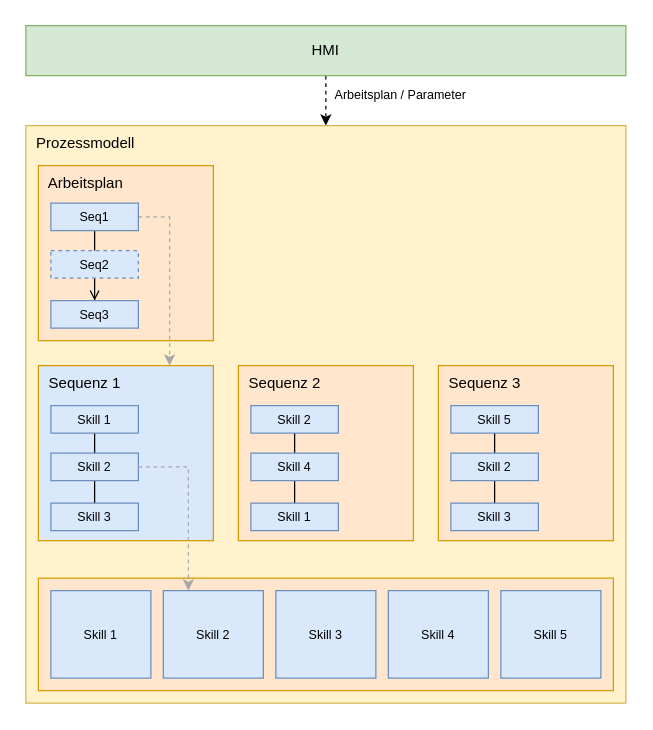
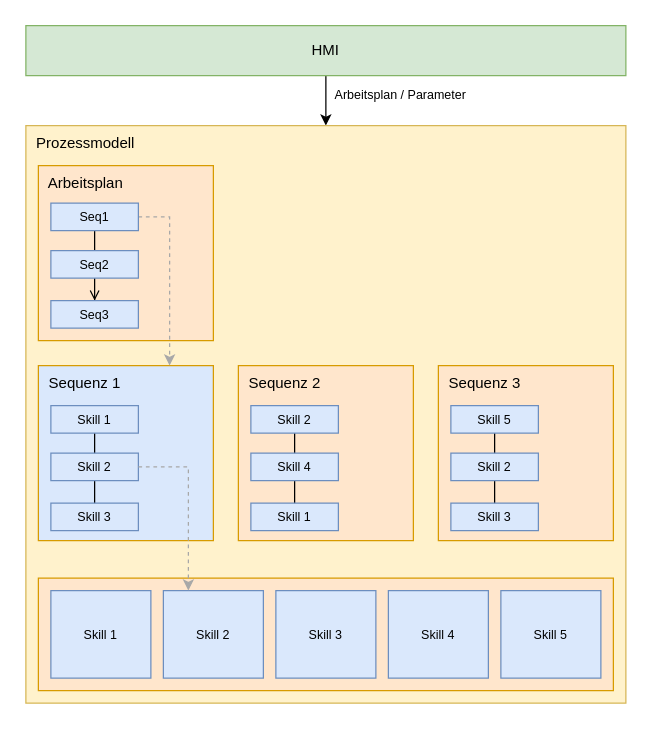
  <mxCell id="0" />
  <mxCell id="1" parent="0" />
- <mxCell id="2" style="edgeStyle=orthogonalEdgeStyle;rounded=0;orthogonalLoop=1;jettySize=auto;html=1;entryX=0.5;entryY=0;entryDx=0;entryDy=0;dashed=1;" edge="1" parent="1" source="3" target="4"><mxGeometry relative="1" as="geometry" /></mxCell>
+ <mxCell id="2" style="edgeStyle=orthogonalEdgeStyle;rounded=0;orthogonalLoop=1;jettySize=auto;html=1;entryX=0.5;entryY=0;entryDx=0;entryDy=0;" edge="1" parent="1" source="3" target="4"><mxGeometry relative="1" as="geometry" /></mxCell>
  <mxCell id="3" value="HMI" style="rounded=0;whiteSpace=wrap;html=1;fillColor=#d5e8d4;strokeColor=#82b366;" vertex="1" parent="1"><mxGeometry x="20" y="20" width="480" height="40" as="geometry" /></mxCell>
  <mxCell id="4" value="&amp;nbsp; Prozessmodell" style="rounded=0;whiteSpace=wrap;html=1;fillColor=#fff2cc;strokeColor=#d6b656;align=left;verticalAlign=top;" vertex="1" parent="1"><mxGeometry x="20" y="100" width="480" height="462" as="geometry" /></mxCell>
  <mxCell id="5" value="&amp;nbsp; Sequenz 1" style="rounded=0;whiteSpace=wrap;html=1;align=left;verticalAlign=top;fillColor=#dae8fc;strokeColor=#d79b00;" vertex="1" parent="1"><mxGeometry x="30" y="292" width="140" height="140" as="geometry" /></mxCell>
  <mxCell id="6" value="&amp;nbsp; Arbeitsplan" style="rounded=0;whiteSpace=wrap;html=1;align=left;verticalAlign=top;fillColor=#ffe6cc;strokeColor=#d79b00;" vertex="1" parent="1"><mxGeometry x="30" y="132" width="140" height="140" as="geometry" /></mxCell>
  <mxCell id="7" style="edgeStyle=orthogonalEdgeStyle;rounded=0;orthogonalLoop=1;jettySize=auto;html=1;endArrow=none;endFill=0;" edge="1" parent="1" source="8" target="10"><mxGeometry relative="1" as="geometry" /></mxCell>
  <mxCell id="8" value="Skill 1" style="rounded=0;whiteSpace=wrap;html=1;fillColor=#dae8fc;strokeColor=#6c8ebf;fontSize=10;" vertex="1" parent="1"><mxGeometry x="40" y="324" width="70" height="22" as="geometry" /></mxCell>
  <mxCell id="9" style="edgeStyle=orthogonalEdgeStyle;rounded=0;orthogonalLoop=1;jettySize=auto;html=1;endArrow=none;endFill=0;" edge="1" parent="1" source="10" target="11"><mxGeometry relative="1" as="geometry" /></mxCell>
  <mxCell id="10" value="Skill 2" style="rounded=0;whiteSpace=wrap;html=1;fillColor=#dae8fc;strokeColor=#6c8ebf;fontSize=10;" vertex="1" parent="1"><mxGeometry x="40" y="362" width="70" height="22" as="geometry" /></mxCell>
  <mxCell id="11" value="Skill 3" style="rounded=0;whiteSpace=wrap;html=1;fillColor=#dae8fc;strokeColor=#6c8ebf;fontSize=10;" vertex="1" parent="1"><mxGeometry x="40" y="402" width="70" height="22" as="geometry" /></mxCell>
  <mxCell id="12" value="&amp;nbsp; Sequenz 3" style="rounded=0;whiteSpace=wrap;html=1;align=left;verticalAlign=top;fillColor=#ffe6cc;strokeColor=#d79b00;" vertex="1" parent="1"><mxGeometry x="350" y="292" width="140" height="140" as="geometry" /></mxCell>
  <mxCell id="13" style="edgeStyle=orthogonalEdgeStyle;rounded=0;orthogonalLoop=1;jettySize=auto;html=1;endArrow=none;endFill=0;" edge="1" parent="1" source="14" target="16"><mxGeometry relative="1" as="geometry" /></mxCell>
  <mxCell id="14" value="Skill 5" style="rounded=0;whiteSpace=wrap;html=1;fillColor=#dae8fc;strokeColor=#6c8ebf;fontSize=10;" vertex="1" parent="1"><mxGeometry x="360" y="324" width="70" height="22" as="geometry" /></mxCell>
  <mxCell id="15" style="edgeStyle=orthogonalEdgeStyle;rounded=0;orthogonalLoop=1;jettySize=auto;html=1;endArrow=none;endFill=0;" edge="1" parent="1" source="16" target="17"><mxGeometry relative="1" as="geometry" /></mxCell>
  <mxCell id="16" value="Skill 2" style="rounded=0;whiteSpace=wrap;html=1;fillColor=#dae8fc;strokeColor=#6c8ebf;fontSize=10;" vertex="1" parent="1"><mxGeometry x="360" y="362" width="70" height="22" as="geometry" /></mxCell>
  <mxCell id="17" value="Skill 3" style="rounded=0;whiteSpace=wrap;html=1;fillColor=#dae8fc;strokeColor=#6c8ebf;fontSize=10;" vertex="1" parent="1"><mxGeometry x="360" y="402" width="70" height="22" as="geometry" /></mxCell>
  <mxCell id="18" value="&amp;nbsp; Sequenz 2" style="rounded=0;whiteSpace=wrap;html=1;align=left;verticalAlign=top;fillColor=#ffe6cc;strokeColor=#d79b00;" vertex="1" parent="1"><mxGeometry x="190" y="292" width="140" height="140" as="geometry" /></mxCell>
  <mxCell id="19" style="edgeStyle=orthogonalEdgeStyle;rounded=0;orthogonalLoop=1;jettySize=auto;html=1;endArrow=none;endFill=0;" edge="1" parent="1" source="20" target="22"><mxGeometry relative="1" as="geometry" /></mxCell>
  <mxCell id="20" value="Skill 2" style="rounded=0;whiteSpace=wrap;html=1;fillColor=#dae8fc;strokeColor=#6c8ebf;fontSize=10;" vertex="1" parent="1"><mxGeometry x="200" y="324" width="70" height="22" as="geometry" /></mxCell>
  <mxCell id="21" style="edgeStyle=orthogonalEdgeStyle;rounded=0;orthogonalLoop=1;jettySize=auto;html=1;endArrow=none;endFill=0;" edge="1" parent="1" source="22" target="23"><mxGeometry relative="1" as="geometry" /></mxCell>
  <mxCell id="22" value="Skill 4" style="rounded=0;whiteSpace=wrap;html=1;fillColor=#dae8fc;strokeColor=#6c8ebf;fontSize=10;" vertex="1" parent="1"><mxGeometry x="200" y="362" width="70" height="22" as="geometry" /></mxCell>
  <mxCell id="23" value="Skill 1" style="rounded=0;whiteSpace=wrap;html=1;fillColor=#dae8fc;strokeColor=#6c8ebf;fontSize=10;" vertex="1" parent="1"><mxGeometry x="200" y="402" width="70" height="22" as="geometry" /></mxCell>
  <mxCell id="24" style="edgeStyle=orthogonalEdgeStyle;rounded=0;orthogonalLoop=1;jettySize=auto;html=1;endArrow=none;endFill=0;" edge="1" parent="1" source="26" target="28"><mxGeometry relative="1" as="geometry" /></mxCell>
  <mxCell id="25" style="edgeStyle=orthogonalEdgeStyle;rounded=0;orthogonalLoop=1;jettySize=auto;html=1;entryX=0.75;entryY=0;entryDx=0;entryDy=0;strokeColor=#A8A8A8;dashed=1;" edge="1" parent="1" source="26" target="5"><mxGeometry relative="1" as="geometry"><Array as="points"><mxPoint x="135" y="173" /></Array></mxGeometry></mxCell>
  <mxCell id="26" value="Seq1" style="rounded=0;whiteSpace=wrap;html=1;fillColor=#dae8fc;strokeColor=#6c8ebf;fontSize=10;" vertex="1" parent="1"><mxGeometry x="40" y="162" width="70" height="22" as="geometry" /></mxCell>
  <mxCell id="27" style="edgeStyle=orthogonalEdgeStyle;rounded=0;orthogonalLoop=1;jettySize=auto;html=1;endArrow=open;endFill=0;" edge="1" parent="1" source="28" target="29"><mxGeometry relative="1" as="geometry" /></mxCell>
- <mxCell id="28" value="Seq2" style="rounded=0;whiteSpace=wrap;html=1;fillColor=#dae8fc;strokeColor=#6c8ebf;fontSize=10;dashed=1;" vertex="1" parent="1"><mxGeometry x="40" y="200" width="70" height="22" as="geometry" /></mxCell>
+ <mxCell id="28" value="Seq2" style="rounded=0;whiteSpace=wrap;html=1;fillColor=#dae8fc;strokeColor=#6c8ebf;fontSize=10;" vertex="1" parent="1"><mxGeometry x="40" y="200" width="70" height="22" as="geometry" /></mxCell>
  <mxCell id="29" value="Seq3" style="rounded=0;whiteSpace=wrap;html=1;fillColor=#dae8fc;strokeColor=#6c8ebf;fontSize=10;" vertex="1" parent="1"><mxGeometry x="40" y="240" width="70" height="22" as="geometry" /></mxCell>
  <mxCell id="30" value="" style="rounded=0;whiteSpace=wrap;html=1;align=left;verticalAlign=top;fillColor=#ffe6cc;strokeColor=#d79b00;" vertex="1" parent="1"><mxGeometry x="30" y="462" width="460" height="90" as="geometry" /></mxCell>
  <mxCell id="31" value="Skill 3" style="rounded=0;whiteSpace=wrap;html=1;fillColor=#dae8fc;strokeColor=#6c8ebf;fontSize=10;" vertex="1" parent="1"><mxGeometry x="220" y="472" width="80" height="70" as="geometry" /></mxCell>
  <mxCell id="32" value="Skill 4" style="rounded=0;whiteSpace=wrap;html=1;fillColor=#dae8fc;strokeColor=#6c8ebf;fontSize=10;" vertex="1" parent="1"><mxGeometry x="310" y="472" width="80" height="70" as="geometry" /></mxCell>
  <mxCell id="33" value="Skill 5" style="rounded=0;whiteSpace=wrap;html=1;fillColor=#dae8fc;strokeColor=#6c8ebf;fontSize=10;" vertex="1" parent="1"><mxGeometry x="400" y="472" width="80" height="70" as="geometry" /></mxCell>
  <mxCell id="34" value="Skill 1" style="rounded=0;whiteSpace=wrap;html=1;fillColor=#dae8fc;strokeColor=#6c8ebf;fontSize=10;" vertex="1" parent="1"><mxGeometry x="40" y="472" width="80" height="70" as="geometry" /></mxCell>
  <mxCell id="35" value="Skill 2" style="rounded=0;whiteSpace=wrap;html=1;fillColor=#dae8fc;strokeColor=#6c8ebf;fontSize=10;" vertex="1" parent="1"><mxGeometry x="130" y="472" width="80" height="70" as="geometry" /></mxCell>
  <mxCell id="36" style="edgeStyle=orthogonalEdgeStyle;rounded=0;orthogonalLoop=1;jettySize=auto;html=1;entryX=0.25;entryY=0;entryDx=0;entryDy=0;strokeColor=#A8A8A8;dashed=1;" edge="1" parent="1" source="10" target="35"><mxGeometry relative="1" as="geometry" /></mxCell>
  <mxCell id="37" value="Arbeitsplan / Parameter" style="text;html=1;align=center;verticalAlign=middle;whiteSpace=wrap;rounded=0;fontSize=10;" vertex="1" parent="1"><mxGeometry x="250" y="60" width="140" height="30" as="geometry" /></mxCell>
